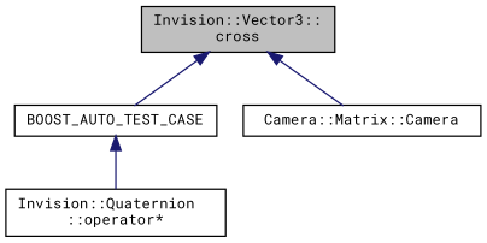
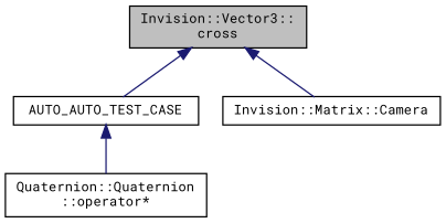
  digraph {
    fontname="Roboto Mono"
    rankdir=TB
    node [color=black fillcolor=white fontname="Roboto Mono" fontsize=10 shape=record style=filled]
    edge [color=midnightblue dir=back fontname="Roboto Mono" fontsize=10 labelfontname=Helvetica labelfontsize=10 style=solid]
    n1 [fillcolor=grey75 fontcolor=black height=0.2 label="Invision::Vector3::\lcross" width=0.4]
-   n2 [height=0.2 label=BOOST_AUTO_TEST_CASE width=0.4]
-   n3 [height=0.2 label="Camera::Matrix::Camera" width=0.4]
-   n4 [height=0.2 label="Invision::Quaternion\l::operator*" width=0.4]
+   n2 [height=0.2 label=AUTO_AUTO_TEST_CASE width=0.4]
+   n3 [height=0.2 label="Invision::Matrix::Camera" width=0.4]
+   n4 [height=0.2 label="Quaternion::Quaternion\l::operator*" width=0.4]
    n1 -> n2
    n1 -> n3
    n2 -> n4
  }
